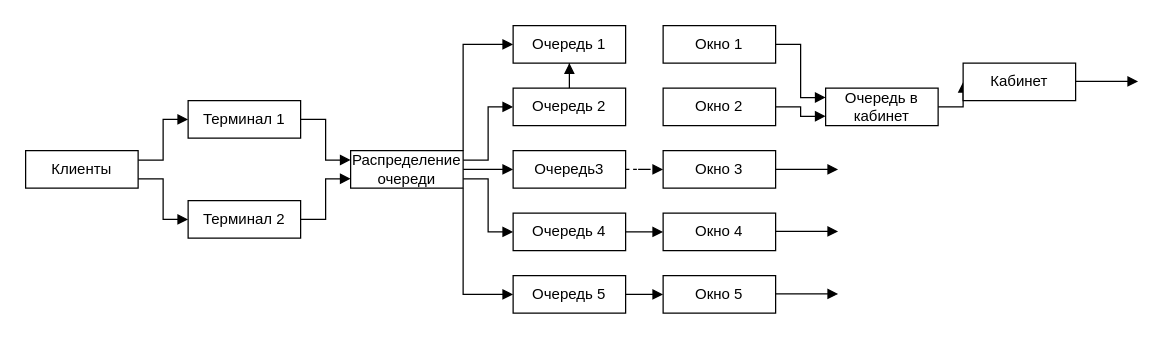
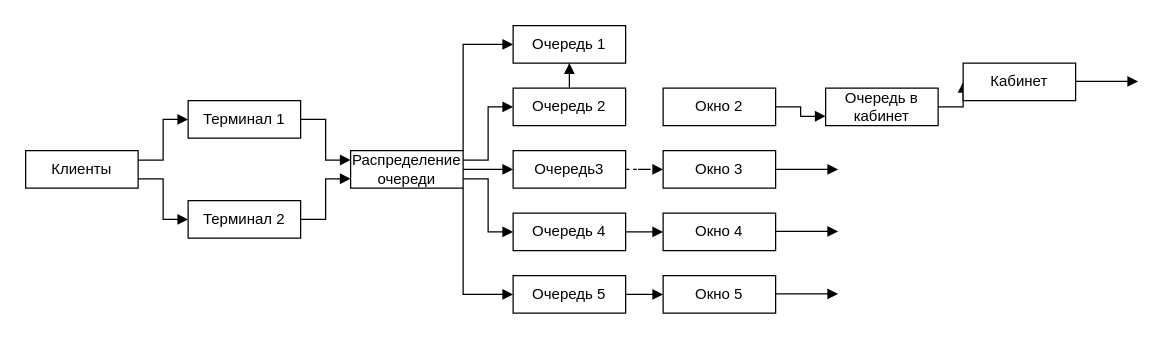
  <mxCell id="0" />
  <mxCell id="1" parent="0" />
  <mxCell id="2" value="" style="edgeStyle=orthogonalEdgeStyle;rounded=0;orthogonalLoop=1;jettySize=auto;html=1;endArrow=block;endFill=1;exitX=1;exitY=0.75;exitDx=0;exitDy=0;entryX=0;entryY=0.5;entryDx=0;entryDy=0;" parent="1" source="4" target="8" edge="1"><mxGeometry relative="1" as="geometry" /></mxCell>
  <mxCell id="3" style="edgeStyle=orthogonalEdgeStyle;rounded=0;orthogonalLoop=1;jettySize=auto;html=1;exitX=1;exitY=0.25;exitDx=0;exitDy=0;entryX=0;entryY=0.5;entryDx=0;entryDy=0;endArrow=block;endFill=1;" parent="1" source="4" target="6" edge="1"><mxGeometry relative="1" as="geometry" /></mxCell>
  <mxCell id="4" value="Клиенты" style="rounded=0;whiteSpace=wrap;html=1;" parent="1" vertex="1"><mxGeometry x="20" y="120" width="90" height="30" as="geometry" /></mxCell>
  <mxCell id="5" style="edgeStyle=orthogonalEdgeStyle;rounded=0;orthogonalLoop=1;jettySize=auto;html=1;exitX=1;exitY=0.5;exitDx=0;exitDy=0;entryX=0;entryY=0.25;entryDx=0;entryDy=0;endArrow=block;endFill=1;" edge="1" parent="1" source="6" target="14"><mxGeometry relative="1" as="geometry" /></mxCell>
  <mxCell id="6" value="Терминал 1" style="rounded=0;whiteSpace=wrap;html=1;" parent="1" vertex="1"><mxGeometry x="150" y="80" width="90" height="30" as="geometry" /></mxCell>
  <mxCell id="7" style="edgeStyle=orthogonalEdgeStyle;rounded=0;orthogonalLoop=1;jettySize=auto;html=1;exitX=1;exitY=0.5;exitDx=0;exitDy=0;entryX=0;entryY=0.75;entryDx=0;entryDy=0;endArrow=block;endFill=1;" edge="1" parent="1" source="8" target="14"><mxGeometry relative="1" as="geometry" /></mxCell>
  <mxCell id="8" value="Терминал 2" style="rounded=0;whiteSpace=wrap;html=1;" parent="1" vertex="1"><mxGeometry x="150" y="160" width="90" height="30" as="geometry" /></mxCell>
  <mxCell id="9" value="" style="edgeStyle=orthogonalEdgeStyle;rounded=0;orthogonalLoop=1;jettySize=auto;html=1;endArrow=block;endFill=1;" edge="1" parent="1" source="14" target="19"><mxGeometry relative="1" as="geometry" /></mxCell>
  <mxCell id="10" style="edgeStyle=orthogonalEdgeStyle;rounded=0;orthogonalLoop=1;jettySize=auto;html=1;exitX=1;exitY=0.75;exitDx=0;exitDy=0;entryX=0;entryY=0.5;entryDx=0;entryDy=0;endArrow=block;endFill=1;" edge="1" parent="1" source="14" target="21"><mxGeometry relative="1" as="geometry" /></mxCell>
  <mxCell id="11" style="edgeStyle=orthogonalEdgeStyle;rounded=0;orthogonalLoop=1;jettySize=auto;html=1;exitX=1;exitY=0.25;exitDx=0;exitDy=0;entryX=0;entryY=0.5;entryDx=0;entryDy=0;endArrow=block;endFill=1;" edge="1" parent="1" source="14" target="17"><mxGeometry relative="1" as="geometry" /></mxCell>
  <mxCell id="12" style="edgeStyle=orthogonalEdgeStyle;rounded=0;orthogonalLoop=1;jettySize=auto;html=1;exitX=1;exitY=0;exitDx=0;exitDy=0;entryX=0;entryY=0.5;entryDx=0;entryDy=0;endArrow=block;endFill=1;" edge="1" parent="1" source="14" target="15"><mxGeometry relative="1" as="geometry" /></mxCell>
  <mxCell id="13" style="edgeStyle=orthogonalEdgeStyle;rounded=0;orthogonalLoop=1;jettySize=auto;html=1;exitX=1;exitY=1;exitDx=0;exitDy=0;entryX=0;entryY=0.5;entryDx=0;entryDy=0;endArrow=block;endFill=1;" edge="1" parent="1" source="14" target="23"><mxGeometry relative="1" as="geometry" /></mxCell>
  <mxCell id="14" value="Распределение&lt;br&gt;очереди" style="rounded=0;whiteSpace=wrap;html=1;" parent="1" vertex="1"><mxGeometry x="280" y="120" width="90" height="30" as="geometry" /></mxCell>
  <mxCell id="15" value="Очередь 1" style="rounded=0;whiteSpace=wrap;html=1;" vertex="1" parent="1"><mxGeometry x="410" y="20" width="90" height="30" as="geometry" /></mxCell>
  <mxCell id="16" value="" style="edgeStyle=orthogonalEdgeStyle;rounded=0;orthogonalLoop=1;jettySize=auto;html=1;endArrow=block;endFill=1;" edge="1" parent="1" source="17" target="15"><mxGeometry relative="1" as="geometry" /></mxCell>
  <mxCell id="17" value="Очередь 2" style="rounded=0;whiteSpace=wrap;html=1;" vertex="1" parent="1"><mxGeometry x="410" y="70" width="90" height="30" as="geometry" /></mxCell>
  <mxCell id="18" value="" style="edgeStyle=orthogonalEdgeStyle;rounded=0;orthogonalLoop=1;jettySize=auto;html=1;endArrow=block;endFill=1;dashed=1;" edge="1" parent="1" source="19" target="28"><mxGeometry relative="1" as="geometry" /></mxCell>
  <mxCell id="19" value="Очередь3" style="rounded=0;whiteSpace=wrap;html=1;" vertex="1" parent="1"><mxGeometry x="410" y="120" width="90" height="30" as="geometry" /></mxCell>
  <mxCell id="20" value="" style="edgeStyle=orthogonalEdgeStyle;rounded=0;orthogonalLoop=1;jettySize=auto;html=1;endArrow=block;endFill=1;" edge="1" parent="1" source="21" target="29"><mxGeometry relative="1" as="geometry" /></mxCell>
  <mxCell id="21" value="Очередь 4" style="rounded=0;whiteSpace=wrap;html=1;" vertex="1" parent="1"><mxGeometry x="410" y="170" width="90" height="30" as="geometry" /></mxCell>
  <mxCell id="22" value="" style="edgeStyle=orthogonalEdgeStyle;rounded=0;orthogonalLoop=1;jettySize=auto;html=1;endArrow=block;endFill=1;" edge="1" parent="1" source="23" target="30"><mxGeometry relative="1" as="geometry" /></mxCell>
  <mxCell id="23" value="Очередь 5" style="rounded=0;whiteSpace=wrap;html=1;" vertex="1" parent="1"><mxGeometry x="410" y="220" width="90" height="30" as="geometry" /></mxCell>
- <mxCell id="24" style="edgeStyle=orthogonalEdgeStyle;rounded=0;orthogonalLoop=1;jettySize=auto;html=1;exitX=1;exitY=0.5;exitDx=0;exitDy=0;entryX=0;entryY=0.25;entryDx=0;entryDy=0;endArrow=block;endFill=1;" edge="1" parent="1" source="25" target="32"><mxGeometry relative="1" as="geometry" /></mxCell>
- <mxCell id="25" value="Окно 1" style="rounded=0;whiteSpace=wrap;html=1;" vertex="1" parent="1"><mxGeometry x="530" y="20" width="90" height="30" as="geometry" /></mxCell>
  <mxCell id="26" style="edgeStyle=orthogonalEdgeStyle;rounded=0;orthogonalLoop=1;jettySize=auto;html=1;exitX=1;exitY=0.5;exitDx=0;exitDy=0;entryX=0;entryY=0.75;entryDx=0;entryDy=0;endArrow=block;endFill=1;" edge="1" parent="1" source="27" target="32"><mxGeometry relative="1" as="geometry" /></mxCell>
  <mxCell id="27" value="Окно 2" style="rounded=0;whiteSpace=wrap;html=1;" vertex="1" parent="1"><mxGeometry x="530" y="70" width="90" height="30" as="geometry" /></mxCell>
  <mxCell id="28" value="Окно 3" style="rounded=0;whiteSpace=wrap;html=1;" vertex="1" parent="1"><mxGeometry x="530" y="120" width="90" height="30" as="geometry" /></mxCell>
  <mxCell id="29" value="Окно 4" style="rounded=0;whiteSpace=wrap;html=1;" vertex="1" parent="1"><mxGeometry x="530" y="170" width="90" height="30" as="geometry" /></mxCell>
  <mxCell id="30" value="Окно 5" style="rounded=0;whiteSpace=wrap;html=1;" vertex="1" parent="1"><mxGeometry x="530" y="220" width="90" height="30" as="geometry" /></mxCell>
  <mxCell id="31" style="edgeStyle=orthogonalEdgeStyle;rounded=0;orthogonalLoop=1;jettySize=auto;html=1;exitX=1;exitY=0.5;exitDx=0;exitDy=0;entryX=0;entryY=0.5;entryDx=0;entryDy=0;endArrow=block;endFill=1;" edge="1" parent="1" source="32" target="33"><mxGeometry relative="1" as="geometry" /></mxCell>
  <mxCell id="32" value="Очередь в&lt;br&gt;кабинет" style="rounded=0;whiteSpace=wrap;html=1;" vertex="1" parent="1"><mxGeometry x="660" y="70" width="90" height="30" as="geometry" /></mxCell>
  <mxCell id="33" value="Кабинет" style="rounded=0;whiteSpace=wrap;html=1;" vertex="1" parent="1"><mxGeometry x="770" y="50" width="90" height="30" as="geometry" /></mxCell>
  <mxCell id="34" value="" style="endArrow=block;html=1;exitX=1;exitY=0.5;exitDx=0;exitDy=0;endFill=1;" edge="1" parent="1" source="28"><mxGeometry width="50" height="50" relative="1" as="geometry"><mxPoint x="640" y="220" as="sourcePoint" /><mxPoint x="670" y="135" as="targetPoint" /></mxGeometry></mxCell>
  <mxCell id="35" value="" style="endArrow=block;html=1;exitX=1;exitY=0.5;exitDx=0;exitDy=0;endFill=1;" edge="1" parent="1"><mxGeometry width="50" height="50" relative="1" as="geometry"><mxPoint x="620" y="184.66" as="sourcePoint" /><mxPoint x="670" y="184.66" as="targetPoint" /></mxGeometry></mxCell>
  <mxCell id="36" value="" style="endArrow=block;html=1;exitX=1;exitY=0.5;exitDx=0;exitDy=0;endFill=1;" edge="1" parent="1"><mxGeometry width="50" height="50" relative="1" as="geometry"><mxPoint x="620" y="234.66" as="sourcePoint" /><mxPoint x="670" y="234.66" as="targetPoint" /></mxGeometry></mxCell>
  <mxCell id="37" value="" style="endArrow=block;html=1;exitX=1;exitY=0.5;exitDx=0;exitDy=0;endFill=1;" edge="1" parent="1"><mxGeometry width="50" height="50" relative="1" as="geometry"><mxPoint x="860" y="64.66" as="sourcePoint" /><mxPoint x="910" y="64.66" as="targetPoint" /></mxGeometry></mxCell>
